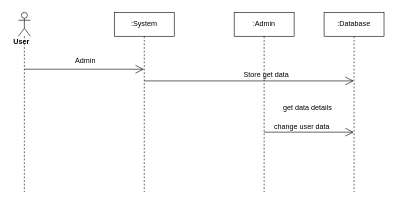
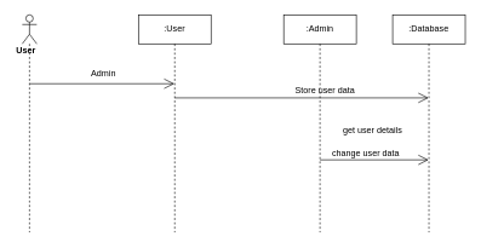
  <mxCell id="0" />
  <mxCell id="1" parent="0" />
- <mxCell id="2" value=":System" style="shape=umlLifeline;perimeter=lifelinePerimeter;whiteSpace=wrap;html=1;container=1;collapsible=0;recursiveResize=0;outlineConnect=0;" parent="1" vertex="1"><mxGeometry x="190" y="20" width="100" height="300" as="geometry" /></mxCell>
+ <mxCell id="2" value=":User" style="shape=umlLifeline;perimeter=lifelinePerimeter;whiteSpace=wrap;html=1;container=1;collapsible=0;recursiveResize=0;outlineConnect=0;" parent="1" vertex="1"><mxGeometry x="190" y="20" width="100" height="300" as="geometry" /></mxCell>
  <mxCell id="3" value=":Admin" style="shape=umlLifeline;perimeter=lifelinePerimeter;whiteSpace=wrap;html=1;container=1;collapsible=0;recursiveResize=0;outlineConnect=0;" parent="1" vertex="1"><mxGeometry x="390" y="20" width="100" height="300" as="geometry" /></mxCell>
  <mxCell id="4" value="" style="shape=umlLifeline;participant=umlActor;perimeter=lifelinePerimeter;whiteSpace=wrap;html=1;container=1;collapsible=0;recursiveResize=0;verticalAlign=top;spacingTop=36;labelBackgroundColor=#ffffff;outlineConnect=0;" parent="1" vertex="1"><mxGeometry x="30" y="20" width="20" height="300" as="geometry" /></mxCell>
  <mxCell id="5" value="&lt;b&gt;User&lt;/b&gt;" style="text;html=1;resizable=0;points=[];autosize=1;align=left;verticalAlign=top;spacingTop=-4;" parent="1" vertex="1"><mxGeometry x="20" y="60" width="40" height="20" as="geometry" /></mxCell>
  <mxCell id="6" value="Admin" style="text;html=1;resizable=0;points=[];autosize=1;align=left;verticalAlign=top;spacingTop=-4;" parent="1" vertex="1"><mxGeometry x="123" y="91" width="60" height="20" as="geometry" /></mxCell>
- <mxCell id="7" value="get data details" style="text;html=1;resizable=0;points=[];autosize=1;align=left;verticalAlign=top;spacingTop=-4;" parent="1" vertex="1"><mxGeometry x="470" y="170" width="100" height="20" as="geometry" /></mxCell>
+ <mxCell id="7" value="get user details" style="text;html=1;resizable=0;points=[];autosize=1;align=left;verticalAlign=top;spacingTop=-4;" parent="1" vertex="1"><mxGeometry x="470" y="170" width="100" height="20" as="geometry" /></mxCell>
  <mxCell id="8" value=":Database" style="shape=umlLifeline;perimeter=lifelinePerimeter;whiteSpace=wrap;html=1;container=1;collapsible=0;recursiveResize=0;outlineConnect=0;" parent="1" vertex="1"><mxGeometry x="540" y="20" width="100" height="300" as="geometry" /></mxCell>
- <mxCell id="9" value="Store get data" style="text;html=1;resizable=0;points=[];autosize=1;align=left;verticalAlign=top;spacingTop=-4;" parent="1" vertex="1"><mxGeometry x="404" y="115" width="100" height="20" as="geometry" /></mxCell>
+ <mxCell id="9" value="Store user data" style="text;html=1;resizable=0;points=[];autosize=1;align=left;verticalAlign=top;spacingTop=-4;" parent="1" vertex="1"><mxGeometry x="404" y="115" width="100" height="20" as="geometry" /></mxCell>
  <mxCell id="10" value="" style="endArrow=open;endFill=1;endSize=12;html=1;" parent="1" target="2" edge="1"><mxGeometry width="160" relative="1" as="geometry"><mxPoint x="40" y="115" as="sourcePoint" /><mxPoint x="200" y="115" as="targetPoint" /></mxGeometry></mxCell>
  <mxCell id="11" value="" style="endArrow=open;endFill=1;endSize=12;html=1;" parent="1" target="8" edge="1"><mxGeometry width="160" relative="1" as="geometry"><mxPoint x="240" y="134.5" as="sourcePoint" /><mxPoint x="439.5" y="134.5" as="targetPoint" /></mxGeometry></mxCell>
  <mxCell id="12" value="" style="endArrow=open;endFill=1;endSize=12;html=1;" parent="1" edge="1"><mxGeometry width="160" relative="1" as="geometry"><mxPoint x="440" y="220" as="sourcePoint" /><mxPoint x="589.5" y="220" as="targetPoint" /></mxGeometry></mxCell>
  <mxCell id="13" value="change user data" style="text;html=1;resizable=0;points=[];autosize=1;align=left;verticalAlign=top;spacingTop=-4;" parent="1" vertex="1"><mxGeometry x="455" y="201" width="120" height="20" as="geometry" /></mxCell>
